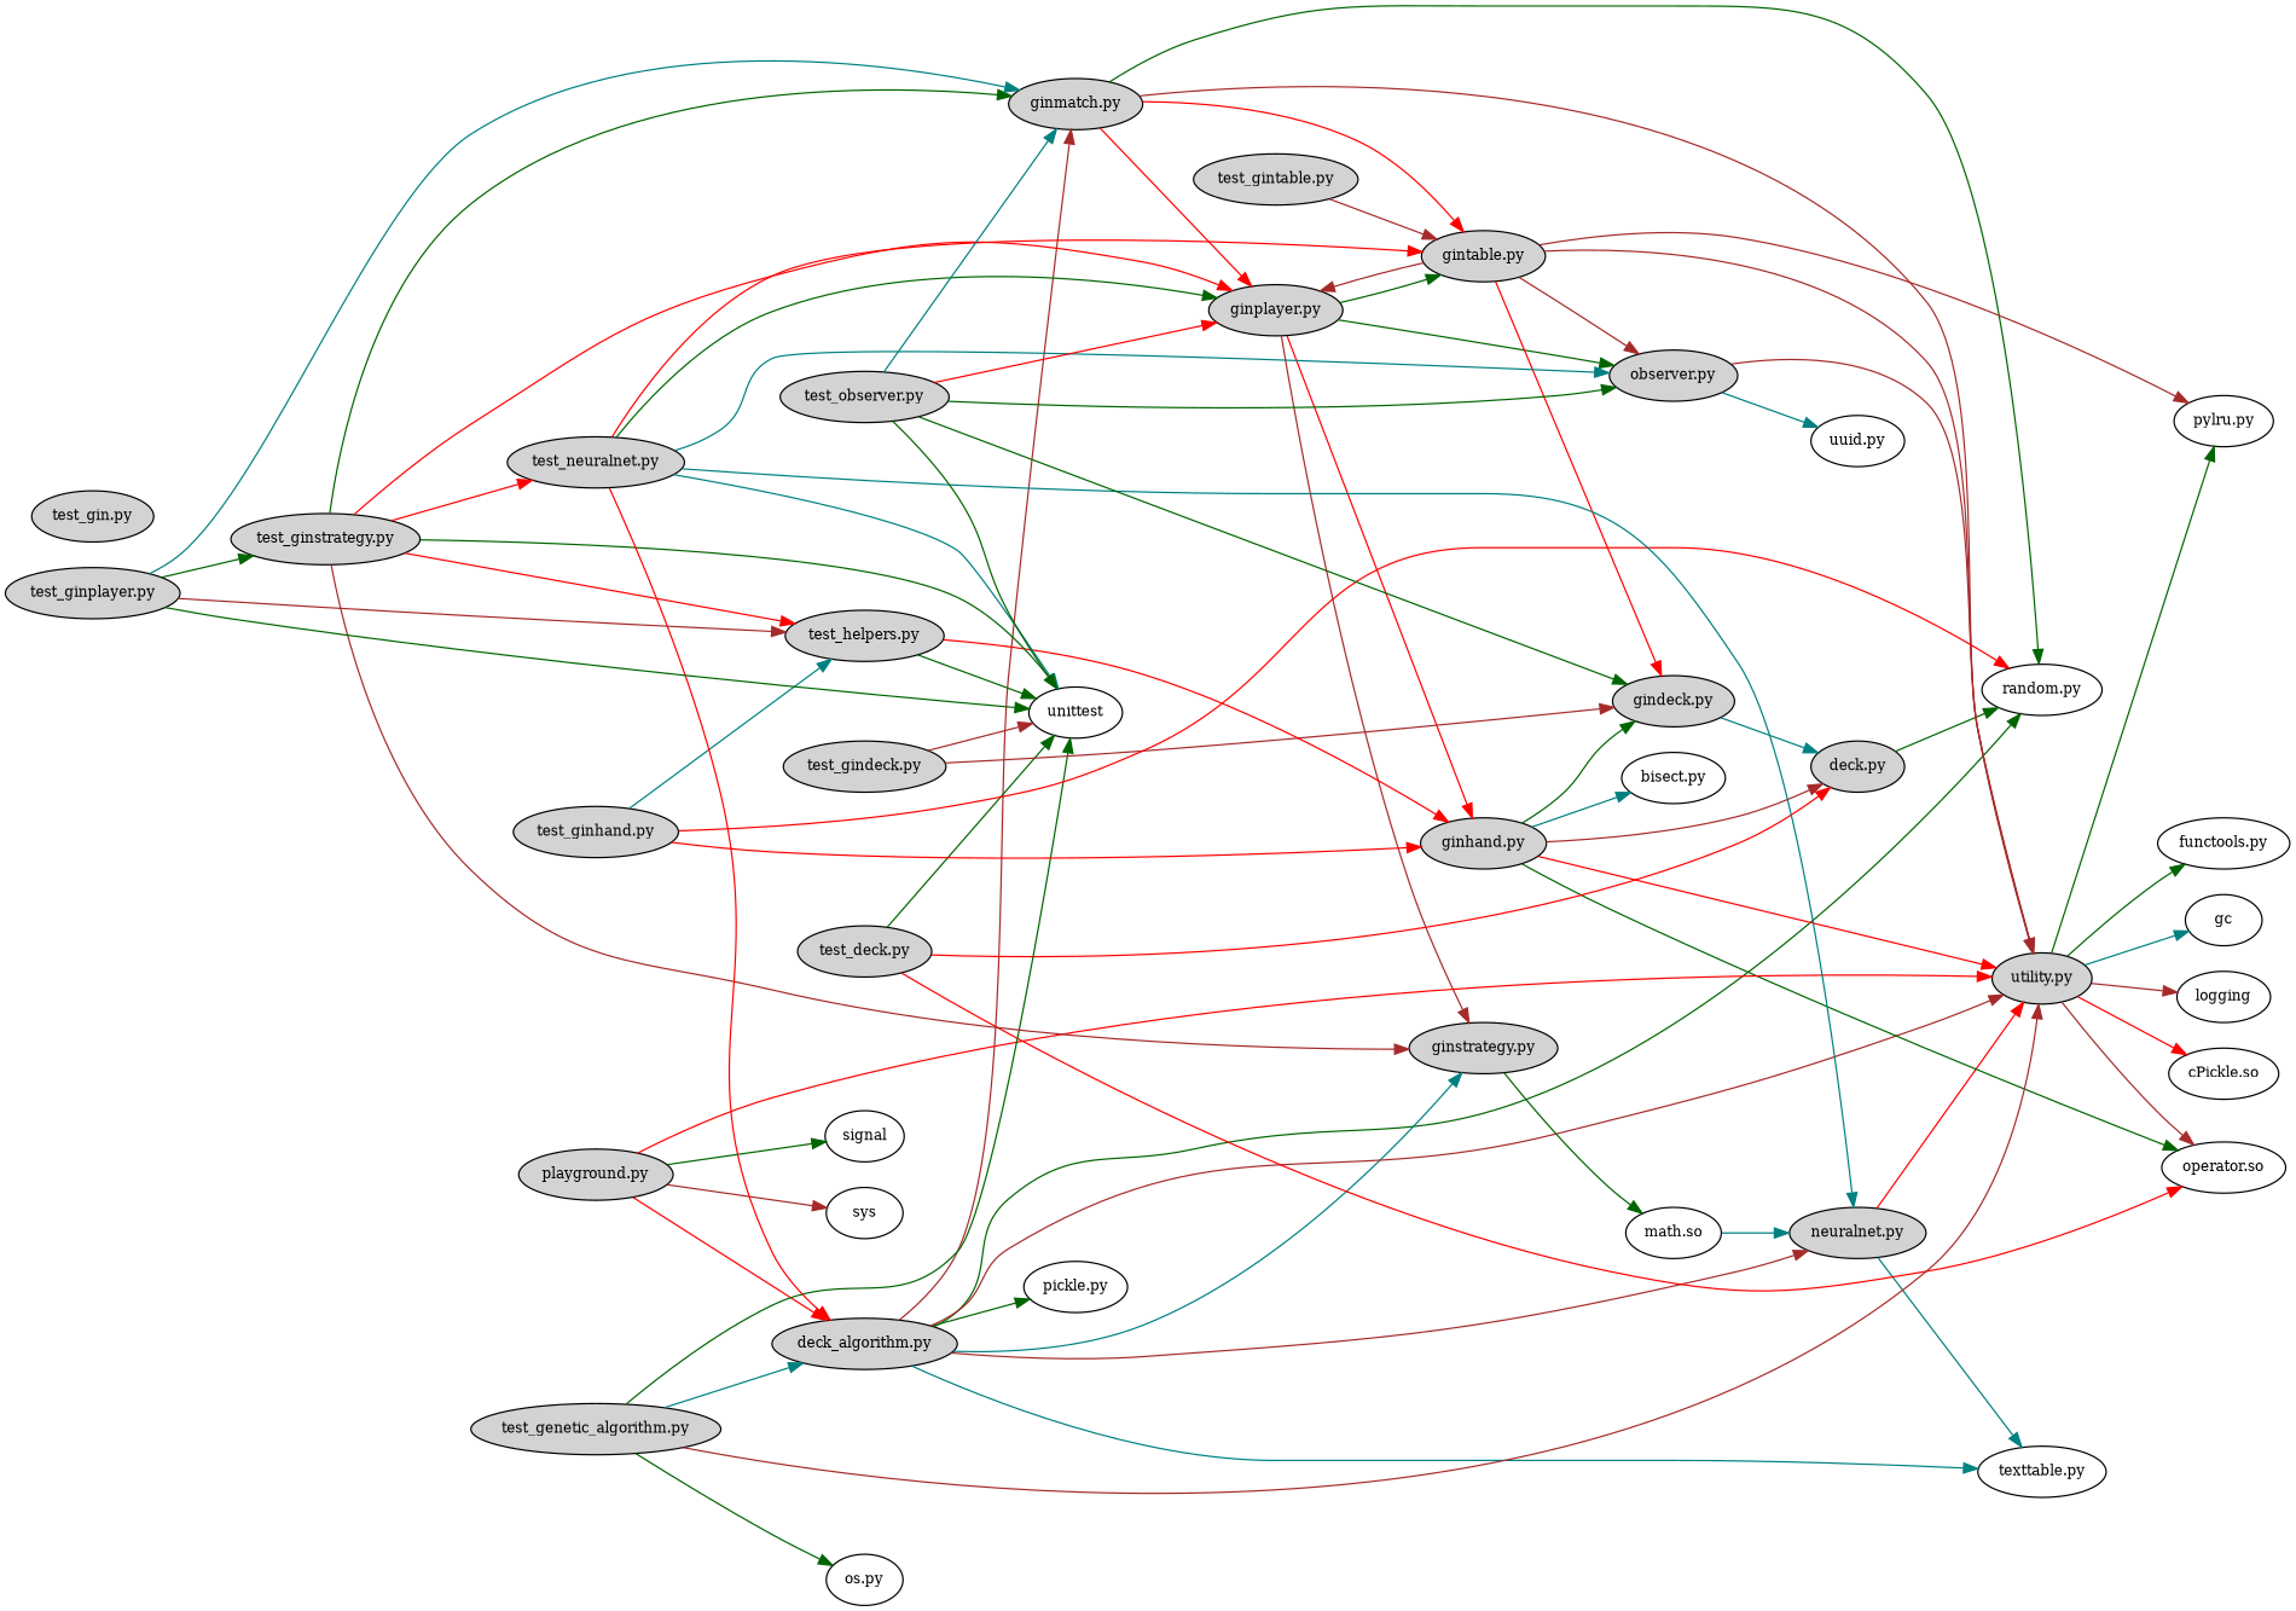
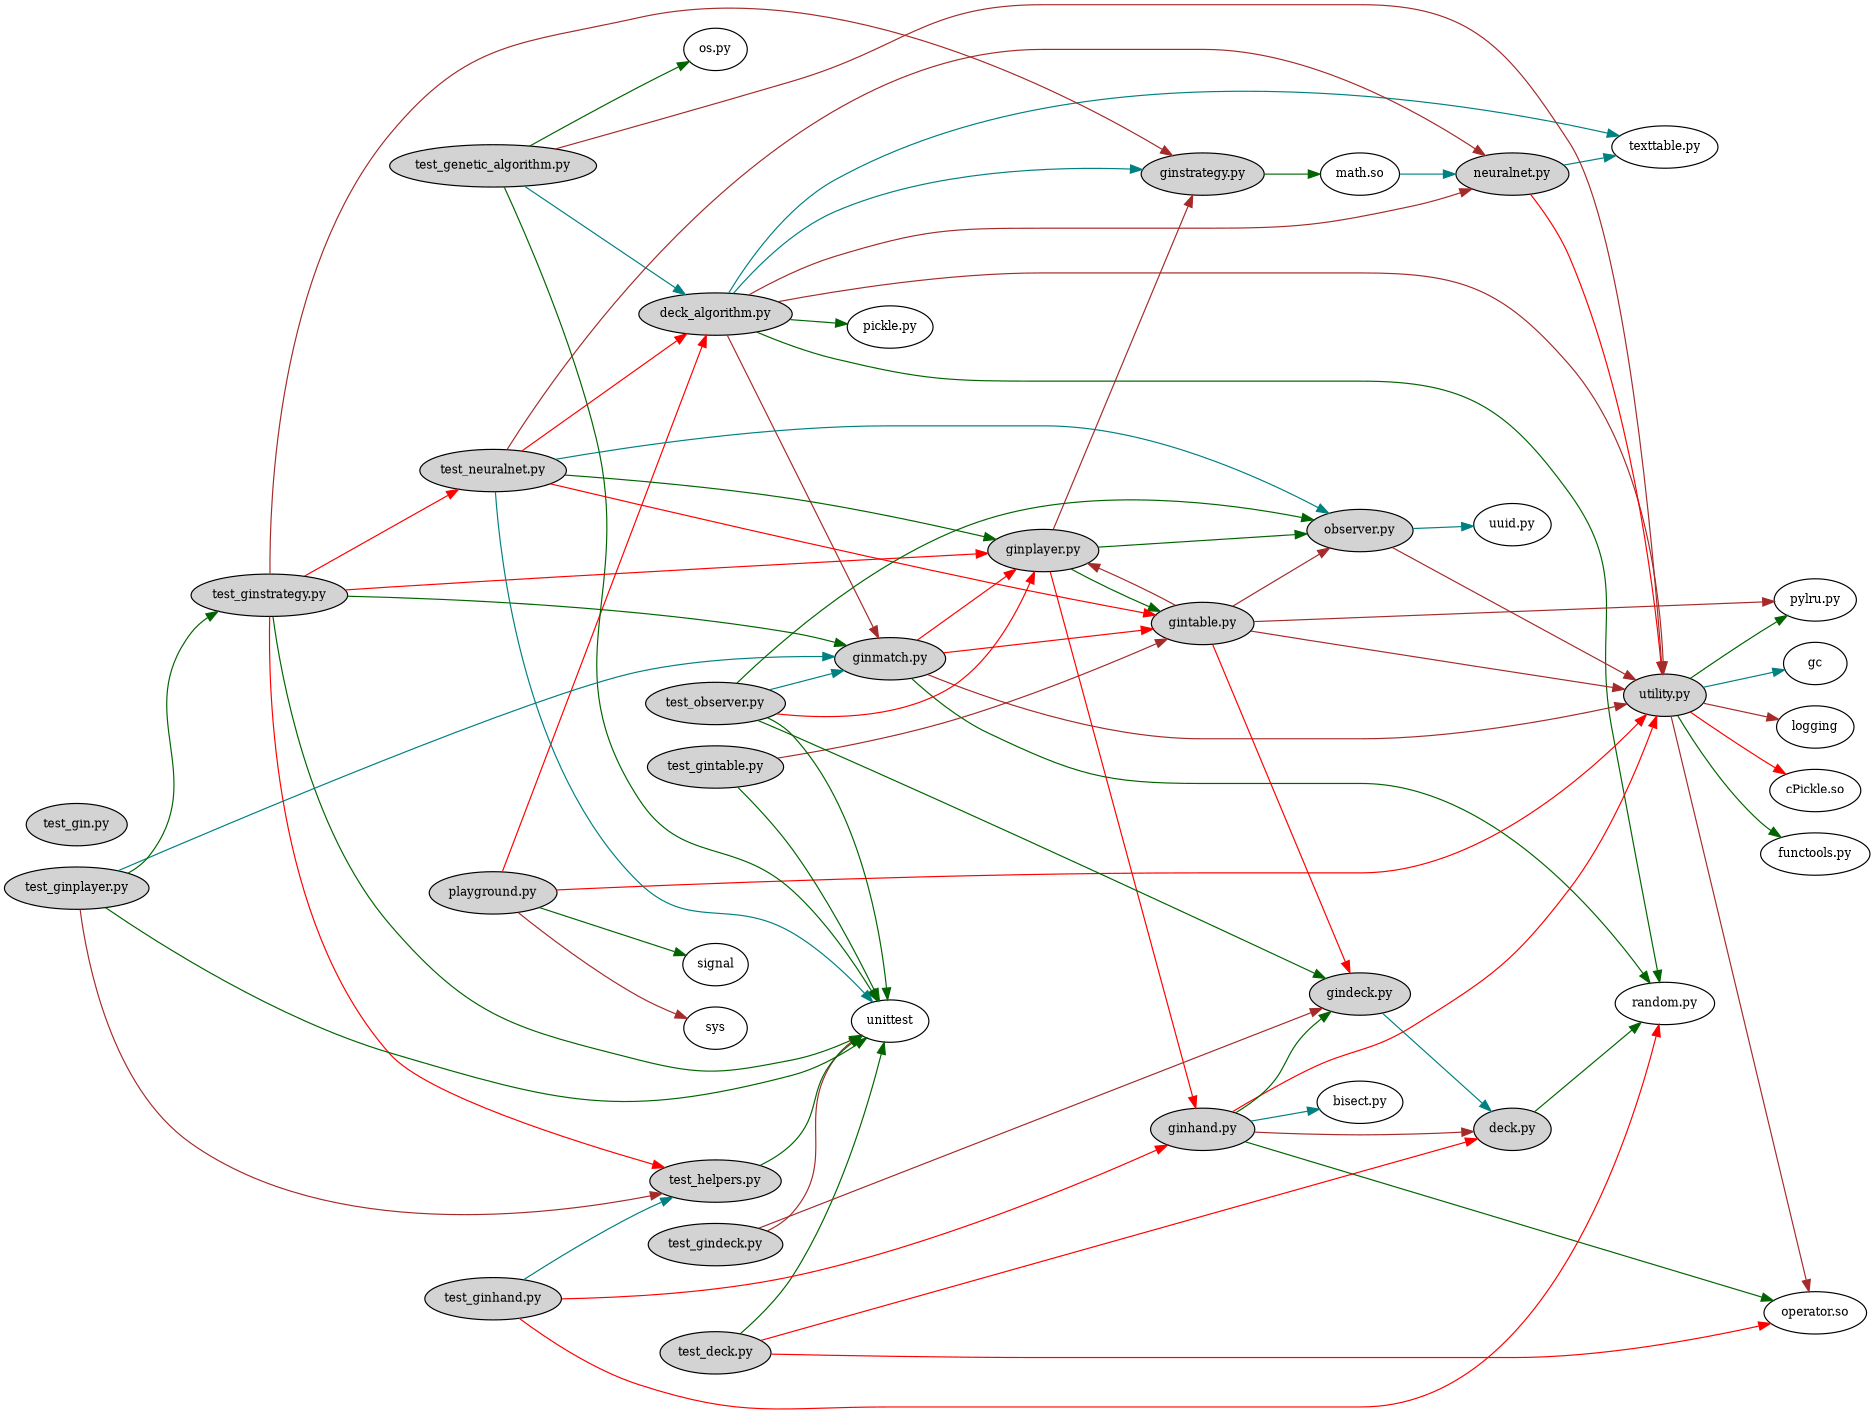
  strict digraph {
    clusterrank=local
    fontname=Helvetica
    fontsize=16
    rankdir=LR
    node [fontsize=10 shape=ellipse style=filled]
    edge [color=darkgreen]
    "random.py" [style=""]
    "deck.py"
    n3 [label="deck_algorithm.py"]
    "texttable.py" [style=""]
    "pickle.py" [style=""]
    "ginmatch.py"
    "ginstrategy.py"
    "neuralnet.py"
    "utility.py"
    "ginplayer.py"
    "gintable.py"
    "math.so" [style=""]
    "operator.so" [style=""]
    "pylru.py" [style=""]
    "functools.py" [style=""]
    gc [style=""]
    logging [style=""]
    "cPickle.so" [style=""]
    "ginhand.py"
    "observer.py"
    "gindeck.py"
    "bisect.py" [style=""]
    "uuid.py" [style=""]
    "playground.py"
    signal [style=""]
    sys [style=""]
    "test_deck.py"
    unittest [style=""]
    "test_genetic_algorithm.py"
    "os.py" [style=""]
    "test_gin.py"
    "test_gindeck.py"
    "test_ginhand.py"
    "test_helpers.py"
    "test_ginstrategy.py"
    "test_neuralnet.py"
    "test_ginplayer.py"
    "test_gintable.py"
    "test_observer.py"
    "deck.py" -> "random.py"
    n3 -> "random.py"
    n3 -> "texttable.py" [color=teal]
    n3 -> "pickle.py"
    n3 -> "ginmatch.py" [color=brown]
    n3 -> "ginstrategy.py" [color=teal]
    n3 -> "neuralnet.py" [color=brown]
    n3 -> "utility.py" [color=brown]
    "ginmatch.py" -> "random.py"
    "ginmatch.py" -> "utility.py" [color=brown]
    "ginmatch.py" -> "ginplayer.py" [color=red]
    "ginmatch.py" -> "gintable.py" [color=red]
    "ginstrategy.py" -> "math.so"
    "neuralnet.py" -> "texttable.py" [color=teal]
    "neuralnet.py" -> "utility.py" [color=red]
    "utility.py" -> "operator.so" [color=brown]
    "utility.py" -> "pylru.py"
    "utility.py" -> "functools.py"
    "utility.py" -> gc [color=teal]
    "utility.py" -> logging [color=brown]
    "utility.py" -> "cPickle.so" [color=red]
    "ginplayer.py" -> "ginstrategy.py" [color=brown]
    "ginplayer.py" -> "gintable.py"
    "ginplayer.py" -> "ginhand.py" [color=red]
    "ginplayer.py" -> "observer.py"
    "gintable.py" -> "utility.py" [color=brown]
    "gintable.py" -> "ginplayer.py" [color=brown]
    "gintable.py" -> "pylru.py" [color=brown]
    "gintable.py" -> "observer.py" [color=brown]
    "gintable.py" -> "gindeck.py" [color=red]
    "math.so" -> "neuralnet.py" [color=teal]
    "ginhand.py" -> "deck.py" [color=brown]
    "ginhand.py" -> "utility.py" [color=red]
    "ginhand.py" -> "operator.so"
    "ginhand.py" -> "gindeck.py"
    "ginhand.py" -> "bisect.py" [color=teal]
    "observer.py" -> "utility.py" [color=brown]
    "observer.py" -> "uuid.py" [color=teal]
    "gindeck.py" -> "deck.py" [color=teal]
    "playground.py" -> n3 [color=red]
    "playground.py" -> "utility.py" [color=red]
    "playground.py" -> signal
    "playground.py" -> sys [color=brown]
    "test_deck.py" -> "deck.py" [color=red]
    "test_deck.py" -> "operator.so" [color=red]
    "test_deck.py" -> unittest
    "test_genetic_algorithm.py" -> n3 [color=teal]
    "test_genetic_algorithm.py" -> "utility.py" [color=brown]
    "test_genetic_algorithm.py" -> unittest
    "test_genetic_algorithm.py" -> "os.py"
    "test_gindeck.py" -> "gindeck.py" [color=brown]
    "test_gindeck.py" -> unittest [color=brown]
    "test_ginhand.py" -> "random.py" [color=red]
    "test_ginhand.py" -> "ginhand.py" [color=red]
    "test_ginhand.py" -> "test_helpers.py" [color=teal]
-   "test_helpers.py" -> "ginhand.py" [color=red]
    "test_helpers.py" -> unittest
    "test_ginstrategy.py" -> "ginmatch.py"
    "test_ginstrategy.py" -> "ginstrategy.py" [color=brown]
    "test_ginstrategy.py" -> "ginplayer.py" [color=red]
    "test_ginstrategy.py" -> unittest
    "test_ginstrategy.py" -> "test_helpers.py" [color=red]
    "test_ginstrategy.py" -> "test_neuralnet.py" [color=red]
    "test_neuralnet.py" -> n3 [color=red]
-   "test_neuralnet.py" -> "neuralnet.py" [color=teal]
+   "test_neuralnet.py" -> "neuralnet.py" [color=brown]
    "test_neuralnet.py" -> "ginplayer.py"
    "test_neuralnet.py" -> "gintable.py" [color=red]
    "test_neuralnet.py" -> "observer.py" [color=teal]
    "test_neuralnet.py" -> unittest [color=teal]
    "test_ginplayer.py" -> "ginmatch.py" [color=teal]
    "test_ginplayer.py" -> unittest
    "test_ginplayer.py" -> "test_helpers.py" [color=brown]
    "test_ginplayer.py" -> "test_ginstrategy.py"
    "test_gintable.py" -> "gintable.py" [color=brown]
+   "test_gintable.py" -> unittest
    "test_observer.py" -> "ginmatch.py" [color=teal]
    "test_observer.py" -> "ginplayer.py" [color=red]
    "test_observer.py" -> "observer.py"
    "test_observer.py" -> "gindeck.py"
    "test_observer.py" -> unittest
  }
